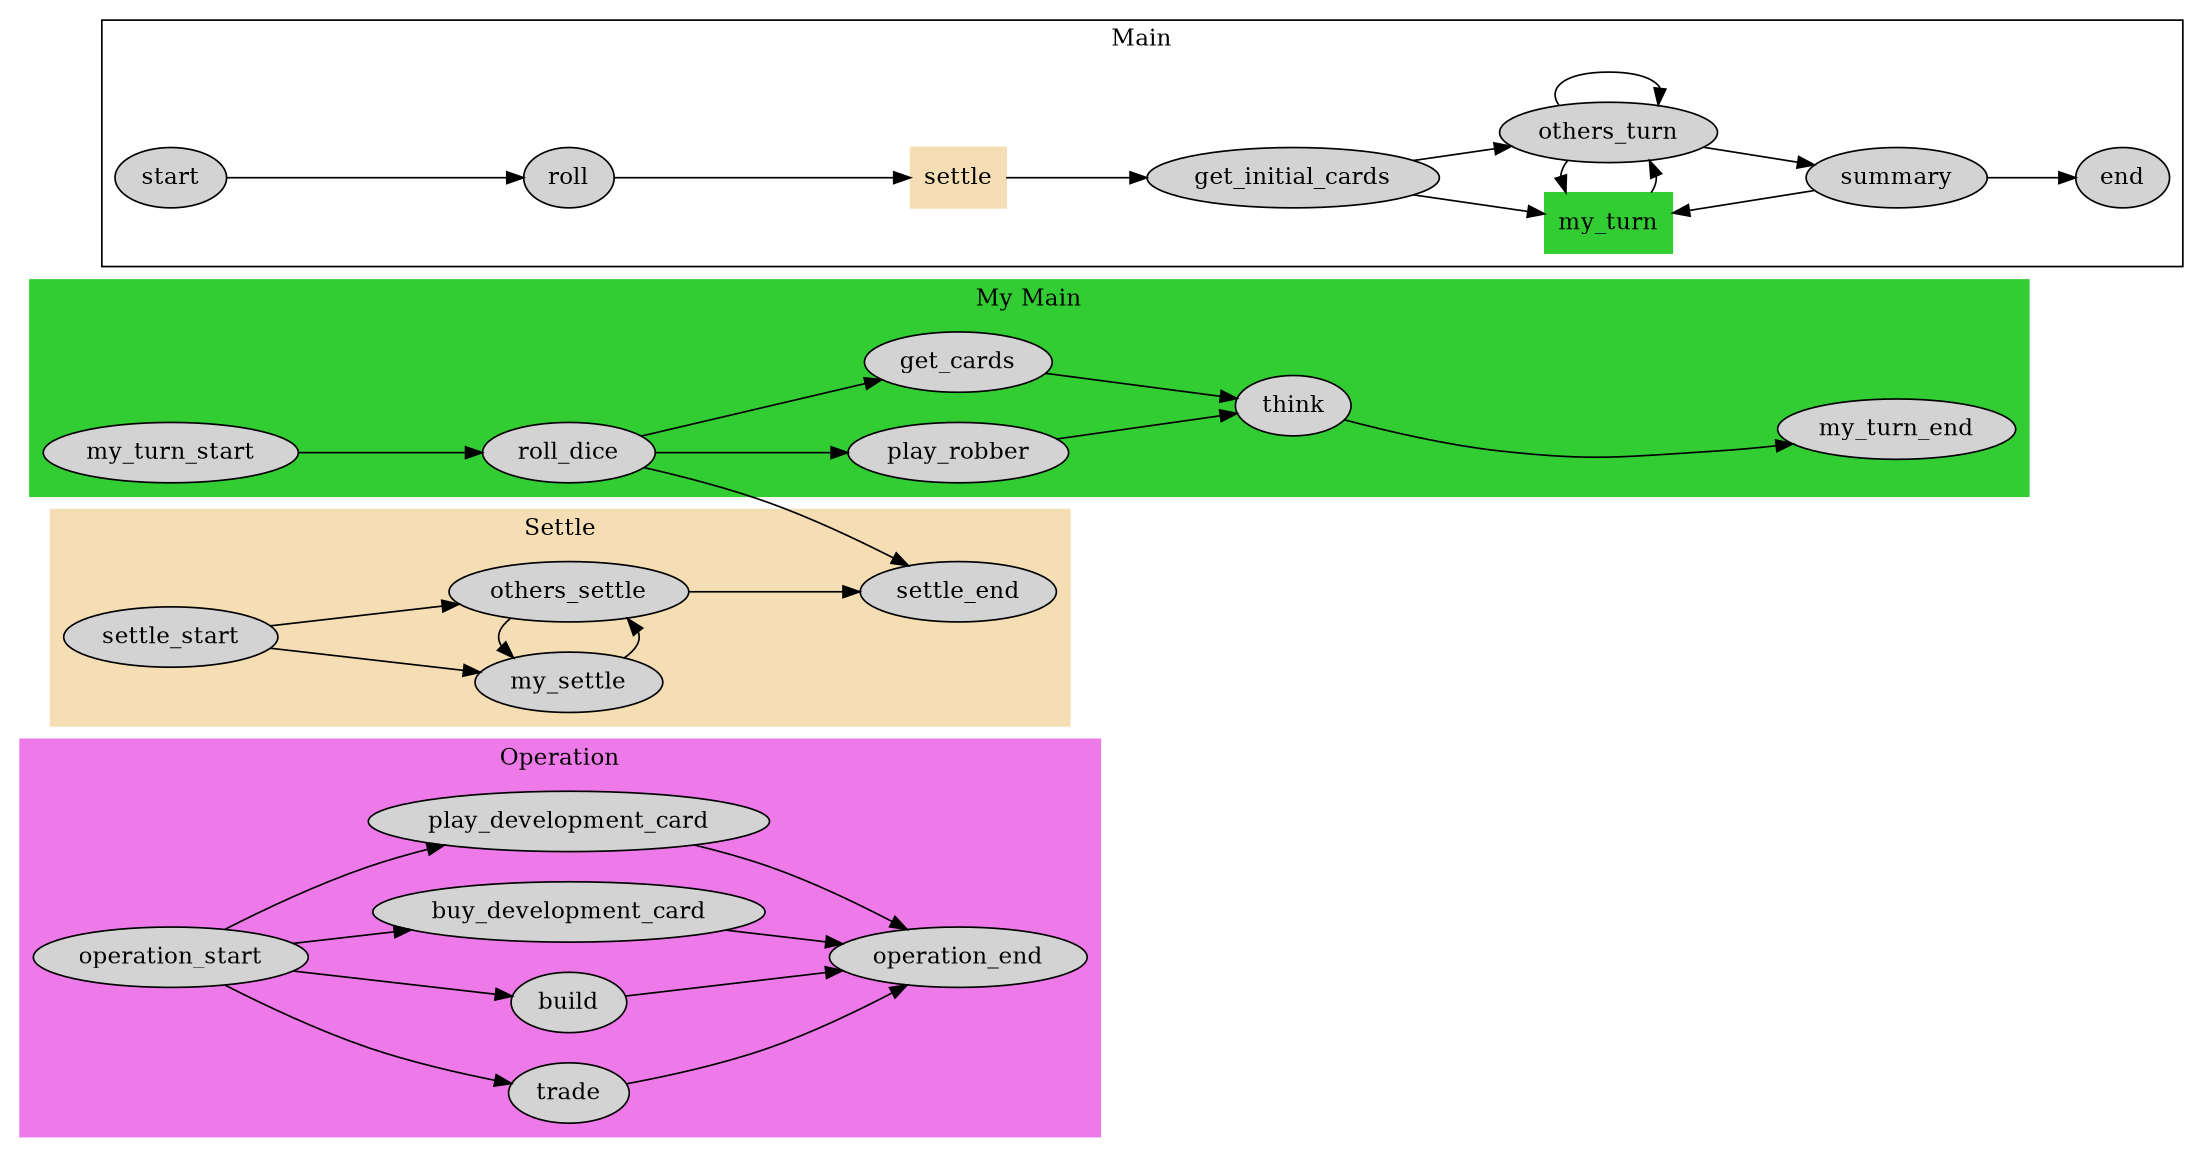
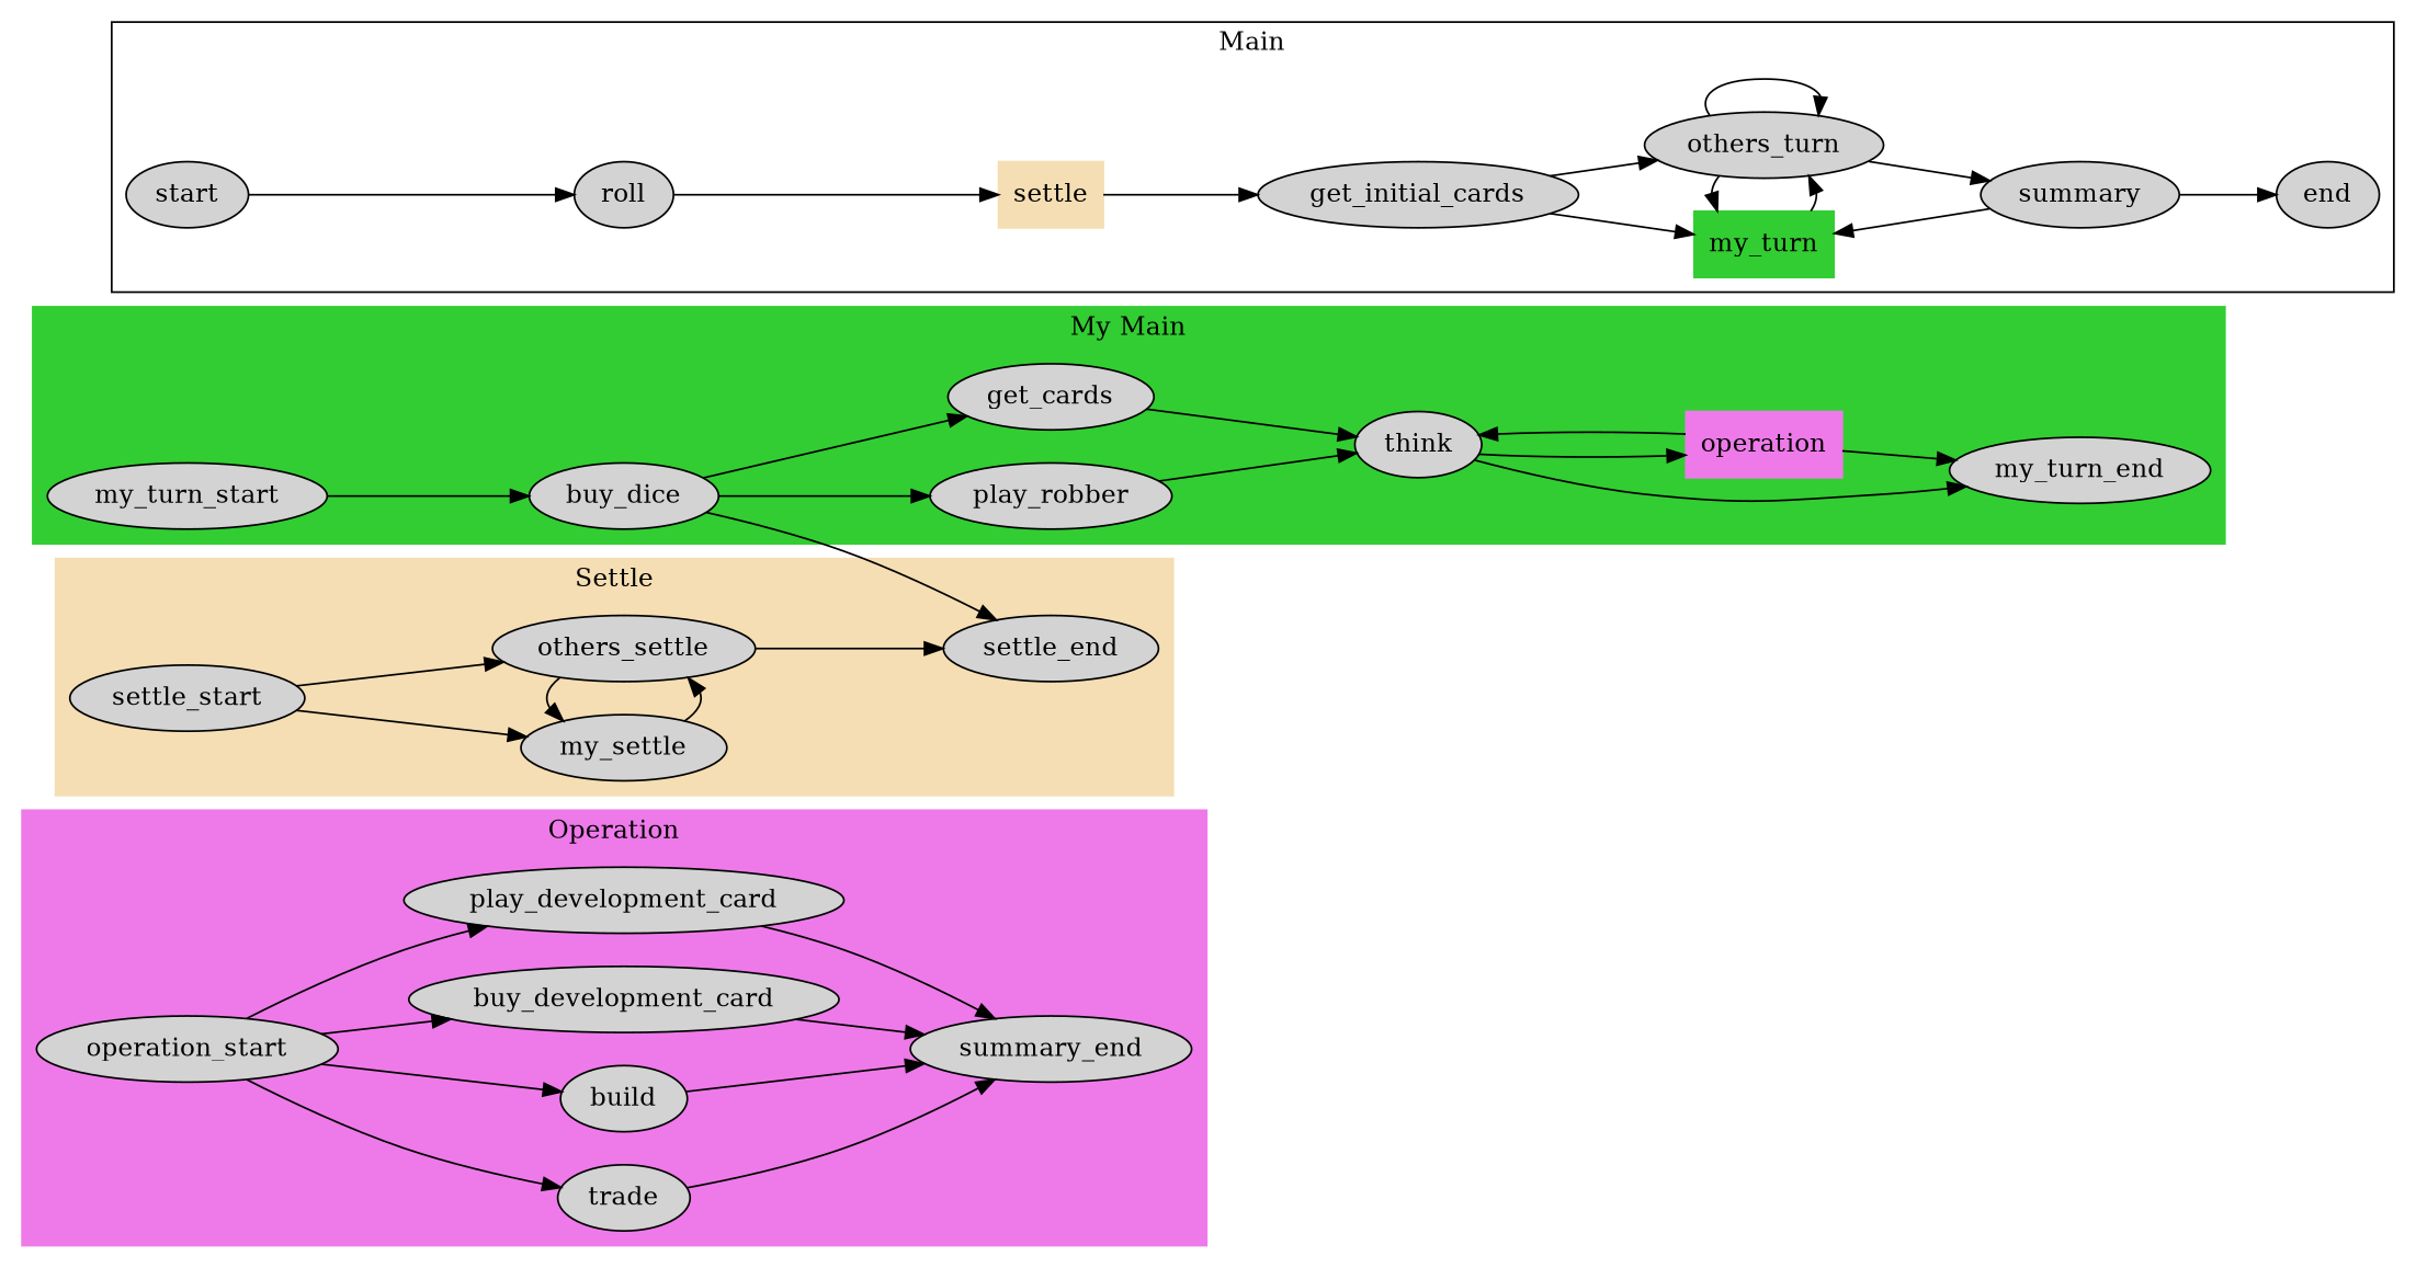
  digraph {
    rankdir=LR
    node [style=filled]
    operation_start
    trade
    build
    buy_development_card
    play_development_card
-   operation_end
+   operation_end [label=summary_end]
    my_turn_start
-   roll_dice
+   roll_dice [label=buy_dice]
    play_robber
    get_cards
    think
    my_turn_end
+   operation [color=orchid2 shape=box]
    my_settle
    others_settle
    settle_start
    settle_end
    my_turn [color=limegreen shape=box]
    others_turn
    settle [color=wheat shape=box]
    get_initial_cards
    summary
    start
    n24 [label=roll]
    end
    subgraph cluster_1 {
      color=orchid2
      label=Operation
      style=filled
      operation_start
      trade
      build
      buy_development_card
      play_development_card
      operation_end
    }
    subgraph cluster_2 {
      color=limegreen
      label="My Main"
      style=filled
      my_turn_start
      roll_dice
      play_robber
      get_cards
      think
      my_turn_end
+     operation
    }
    subgraph cluster_3 {
      color=wheat
      label=Settle
      style=filled
      settle_start
      settle_end
      subgraph sub_4 {
        color=wheat
        label=Settle
        rank=same
        style=filled
        my_settle
        others_settle
      }
    }
    subgraph cluster_5 {
      label=Main
      settle
      get_initial_cards
      summary
      start
      n24
      end
      subgraph sub_6 {
        label=Main
        rank=same
        my_turn
        others_turn
      }
    }
    operation_start -> trade
    operation_start -> build
    operation_start -> buy_development_card
    operation_start -> play_development_card
    trade -> operation_end
    build -> operation_end
    buy_development_card -> operation_end
    play_development_card -> operation_end
    my_turn_start -> roll_dice
    roll_dice -> play_robber
    roll_dice -> get_cards
    roll_dice -> settle_end
    play_robber -> think
    get_cards -> think
    think -> my_turn_end
+   think -> operation
+   operation -> think
+   operation -> my_turn_end
    my_settle -> others_settle
    others_settle -> my_settle
    others_settle -> settle_end
    settle_start -> my_settle
    settle_start -> others_settle
    my_turn -> others_turn
    others_turn -> my_turn
    others_turn -> others_turn
    others_turn -> summary
    settle -> get_initial_cards
    get_initial_cards -> my_turn
    get_initial_cards -> others_turn
    summary -> my_turn
    summary -> end
    start -> n24
    n24 -> settle
  }
